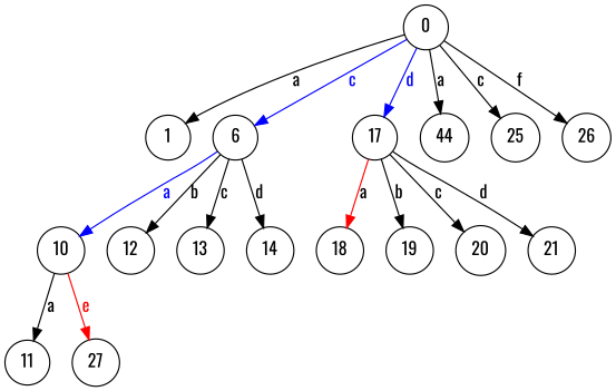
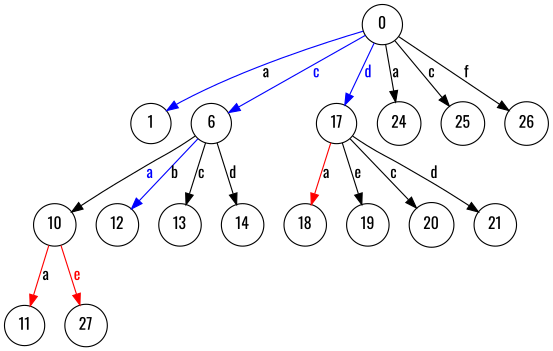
  digraph {
    fontname=Oswald
    rankdir=TB
    node [fontname=Oswald shape=circle]
    edge [fontname=Oswald]
    0
    1
    n3 [label=6]
    17
-   24 [label=44]
+   24
    25
    26
    10
    12
    13
    14
    18
    19
    20
    21
    11
    27
-   0 -> 1 [label=a]
+   0 -> 1 [label=a color=blue]
    0 -> n3 [color=blue fontcolor=blue label=c]
    0 -> 17 [color=blue fontcolor=blue label=d]
    0 -> 24 [label=a]
    0 -> 25 [label=c]
    0 -> 26 [label=f]
-   n3 -> 10 [color=blue fontcolor=blue label=a]
-   n3 -> 12 [label=b]
+   n3 -> 10 [color=black fontcolor=blue label=a]
+   n3 -> 12 [label=b color=blue]
    n3 -> 13 [label=c]
    n3 -> 14 [label=d]
    17 -> 18 [color=red label=a]
-   17 -> 19 [label=b]
+   17 -> 19 [label=e]
    17 -> 20 [label=c]
    17 -> 21 [label=d]
-   10 -> 11 [label=a]
+   10 -> 11 [label=a color=red]
    10 -> 27 [color=red fontcolor=red label=e]
  }
